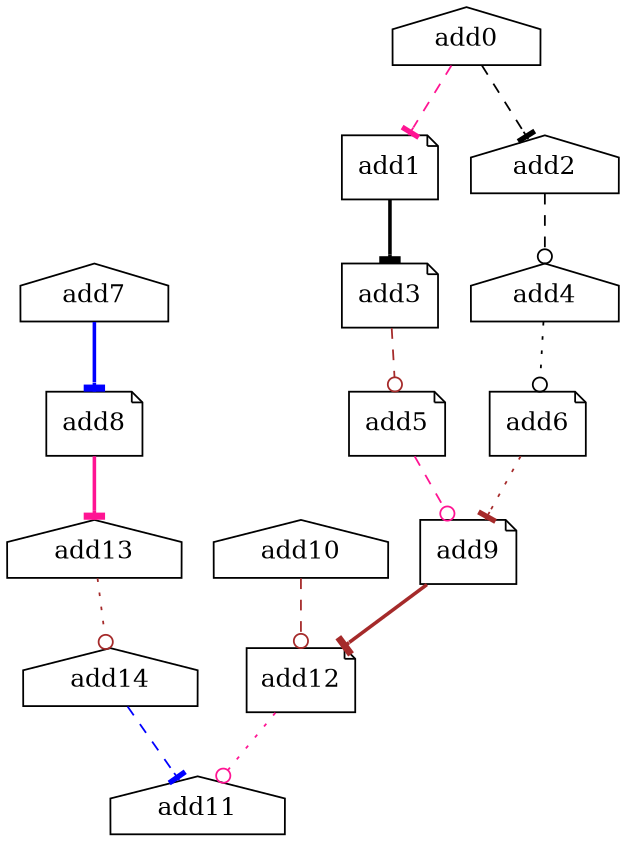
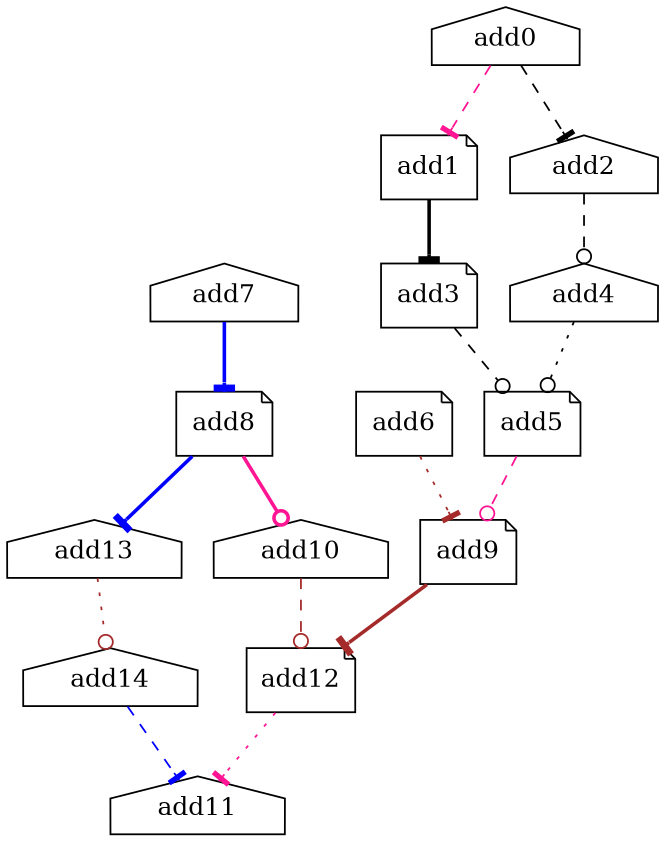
  digraph {
    node [opcode=add shape=house]
    edge [arrowhead=tee color=black style=dashed]
    add1 [shape=note]
    add0
    add2
    add3 [shape=note]
    add4
    add5 [shape=note]
    add6 [shape=note]
    add9 [shape=note]
    add12 [shape=note]
    add11
    add8 [shape=note]
    add7
    add10
    add13
    add14
    add1 -> add3 [style=bold]
    add0 -> add1 [color=deeppink]
    add0 -> add2
    add2 -> add4 [arrowhead=odot]
-   add3 -> add5 [arrowhead=odot color=brown]
-   add4 -> add6 [arrowhead=odot style=dotted]
+   add3 -> add5 [arrowhead=odot]
+   add4 -> add5 [arrowhead=odot style=dotted]
    add5 -> add9 [arrowhead=odot color=deeppink]
    add6 -> add9 [color=brown style=dotted]
    add9 -> add12 [color=brown style=bold]
-   add12 -> add11 [arrowhead=odot color=deeppink style=dotted]
-   add8 -> add13 [color=deeppink style=bold]
+   add12 -> add11 [color=deeppink style=dotted]
+   add8 -> add10 [arrowhead=odot color=deeppink style=bold]
+   add8 -> add13 [color=blue style=bold]
    add7 -> add8 [color=blue style=bold]
    add10 -> add12 [arrowhead=odot color=brown]
    add13 -> add14 [arrowhead=odot color=brown style=dotted]
    add14 -> add11 [color=blue]
  }
